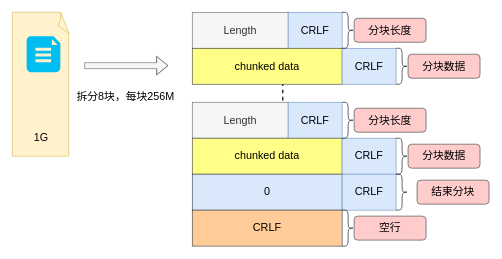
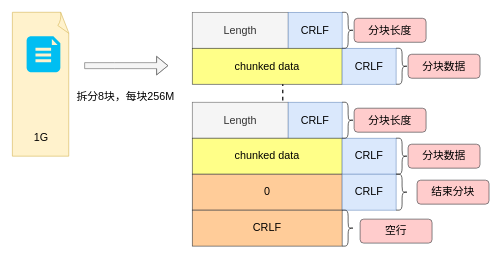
  <mxCell id="0" />
  <mxCell id="1" parent="0" />
  <mxCell id="2" value="" style="whiteSpace=wrap;html=1;shape=mxgraph.basic.document;fillColor=#fff2cc;strokeColor=#d6b656;" vertex="1" parent="1"><mxGeometry x="20" y="20" width="95" height="240" as="geometry" /></mxCell>
  <mxCell id="3" value="" style="verticalLabelPosition=bottom;html=1;verticalAlign=top;align=center;strokeColor=none;fillColor=#00BEF2;shape=mxgraph.azure.file_2;pointerEvents=1;" vertex="1" parent="1"><mxGeometry x="43.75" y="60" width="56.25" height="60" as="geometry" /></mxCell>
  <mxCell id="4" value="1G" style="text;html=1;strokeColor=none;fillColor=none;align=center;verticalAlign=middle;whiteSpace=wrap;rounded=0;fontSize=18;" vertex="1" parent="1"><mxGeometry x="47.5" y="220" width="40" height="20" as="geometry" /></mxCell>
  <mxCell id="5" value="" style="shape=flexArrow;endArrow=classic;html=1;fontSize=18;fillColor=#f5f5f5;strokeColor=#666666;" edge="1" parent="1"><mxGeometry width="50" height="50" relative="1" as="geometry"><mxPoint x="140" y="109" as="sourcePoint" /><mxPoint x="280" y="109" as="targetPoint" /><Array as="points"><mxPoint x="190" y="109" /></Array></mxGeometry></mxCell>
  <mxCell id="6" value="拆分8块，每块256M" style="text;html=1;strokeColor=none;fillColor=none;align=center;verticalAlign=middle;whiteSpace=wrap;rounded=0;fontSize=18;" vertex="1" parent="1"><mxGeometry x="123" y="150" width="172" height="20" as="geometry" /></mxCell>
  <mxCell id="7" value="&lt;font style=&quot;font-size: 18px&quot;&gt;Length&lt;/font&gt;" style="rounded=0;whiteSpace=wrap;html=1;fillColor=#f5f5f5;strokeColor=#666666;fontColor=#333333;" vertex="1" parent="1"><mxGeometry x="320" y="20" width="160" height="60" as="geometry" /></mxCell>
  <mxCell id="8" value="&lt;font style=&quot;font-size: 18px&quot;&gt;CRLF&lt;/font&gt;" style="rounded=0;whiteSpace=wrap;html=1;fillColor=#dae8fc;strokeColor=#6c8ebf;" vertex="1" parent="1"><mxGeometry x="480" y="20" width="90" height="60" as="geometry" /></mxCell>
  <mxCell id="9" value="&lt;span style=&quot;font-size: 18px&quot;&gt;chunked data&lt;/span&gt;" style="rounded=0;whiteSpace=wrap;html=1;fillColor=#ffff88;strokeColor=#36393d;" vertex="1" parent="1"><mxGeometry x="320" y="80" width="250" height="60" as="geometry" /></mxCell>
  <mxCell id="10" value="&lt;font style=&quot;font-size: 18px&quot;&gt;CRLF&lt;/font&gt;" style="rounded=0;whiteSpace=wrap;html=1;fillColor=#dae8fc;strokeColor=#6c8ebf;" vertex="1" parent="1"><mxGeometry x="570" y="80" width="90" height="60" as="geometry" /></mxCell>
  <mxCell id="11" value="&lt;font style=&quot;font-size: 18px&quot;&gt;Length&lt;/font&gt;" style="rounded=0;whiteSpace=wrap;html=1;fillColor=#f5f5f5;strokeColor=#666666;fontColor=#333333;" vertex="1" parent="1"><mxGeometry x="320" y="170" width="160" height="60" as="geometry" /></mxCell>
  <mxCell id="12" value="&lt;font style=&quot;font-size: 18px&quot;&gt;CRLF&lt;/font&gt;" style="rounded=0;whiteSpace=wrap;html=1;fillColor=#dae8fc;strokeColor=#6c8ebf;" vertex="1" parent="1"><mxGeometry x="480" y="170" width="90" height="60" as="geometry" /></mxCell>
  <mxCell id="13" value="&lt;span style=&quot;font-size: 18px&quot;&gt;chunked data&lt;/span&gt;" style="rounded=0;whiteSpace=wrap;html=1;fillColor=#ffff88;strokeColor=#36393d;" vertex="1" parent="1"><mxGeometry x="320" y="230" width="250" height="60" as="geometry" /></mxCell>
  <mxCell id="14" value="&lt;font style=&quot;font-size: 18px&quot;&gt;CRLF&lt;/font&gt;" style="rounded=0;whiteSpace=wrap;html=1;fillColor=#dae8fc;strokeColor=#6c8ebf;" vertex="1" parent="1"><mxGeometry x="570" y="230" width="90" height="60" as="geometry" /></mxCell>
  <mxCell id="15" value="" style="endArrow=none;html=1;entryX=0.604;entryY=1;entryDx=0;entryDy=0;entryPerimeter=0;dashed=1;strokeWidth=2;" edge="1" parent="1" target="9"><mxGeometry width="50" height="50" relative="1" as="geometry"><mxPoint x="471" y="167" as="sourcePoint" /><mxPoint x="500" y="140" as="targetPoint" /></mxGeometry></mxCell>
  <mxCell id="16" value="" style="shape=curlyBracket;whiteSpace=wrap;html=1;rounded=1;rotation=-180;" vertex="1" parent="1"><mxGeometry x="570" y="20" width="20" height="60" as="geometry" /></mxCell>
  <mxCell id="17" value="" style="shape=curlyBracket;whiteSpace=wrap;html=1;rounded=1;rotation=-180;" vertex="1" parent="1"><mxGeometry x="660" y="80" width="20" height="60" as="geometry" /></mxCell>
  <mxCell id="18" value="" style="shape=curlyBracket;whiteSpace=wrap;html=1;rounded=1;rotation=-180;" vertex="1" parent="1"><mxGeometry x="570" y="170" width="20" height="60" as="geometry" /></mxCell>
  <mxCell id="19" value="" style="shape=curlyBracket;whiteSpace=wrap;html=1;rounded=1;rotation=-180;" vertex="1" parent="1"><mxGeometry x="660" y="230" width="20" height="60" as="geometry" /></mxCell>
  <mxCell id="20" value="分块长度" style="rounded=1;whiteSpace=wrap;html=1;fillColor=#ffcccc;strokeColor=#36393d;fontSize=18;" vertex="1" parent="1"><mxGeometry x="590" y="30" width="120" height="40" as="geometry" /></mxCell>
  <mxCell id="21" value="分块数据" style="rounded=1;whiteSpace=wrap;html=1;fillColor=#ffcccc;strokeColor=#36393d;fontSize=18;" vertex="1" parent="1"><mxGeometry x="680" y="90" width="120" height="40" as="geometry" /></mxCell>
  <mxCell id="22" value="分块长度" style="rounded=1;whiteSpace=wrap;html=1;fillColor=#ffcccc;strokeColor=#36393d;fontSize=18;" vertex="1" parent="1"><mxGeometry x="590" y="180" width="120" height="40" as="geometry" /></mxCell>
  <mxCell id="23" value="分块数据" style="rounded=1;whiteSpace=wrap;html=1;fillColor=#ffcccc;strokeColor=#36393d;fontSize=18;" vertex="1" parent="1"><mxGeometry x="680" y="240" width="120" height="40" as="geometry" /></mxCell>
- <mxCell id="24" value="&lt;span style=&quot;font-size: 18px&quot;&gt;0&lt;/span&gt;" style="rounded=0;whiteSpace=wrap;html=1;fillColor=#dae8fc;strokeColor=#36393d;" vertex="1" parent="1"><mxGeometry x="320" y="290" width="250" height="60" as="geometry" /></mxCell>
+ <mxCell id="24" value="&lt;span style=&quot;font-size: 18px&quot;&gt;0&lt;/span&gt;" style="rounded=0;whiteSpace=wrap;html=1;fillColor=#ffcc99;strokeColor=#36393d;" vertex="1" parent="1"><mxGeometry x="320" y="290" width="250" height="60" as="geometry" /></mxCell>
  <mxCell id="25" value="&lt;font style=&quot;font-size: 18px&quot;&gt;CRLF&lt;/font&gt;" style="rounded=0;whiteSpace=wrap;html=1;fillColor=#dae8fc;strokeColor=#6c8ebf;" vertex="1" parent="1"><mxGeometry x="570" y="290" width="90" height="60" as="geometry" /></mxCell>
  <mxCell id="26" value="&lt;span style=&quot;font-size: 18px&quot;&gt;CRLF&lt;/span&gt;" style="rounded=0;whiteSpace=wrap;html=1;fillColor=#ffcc99;strokeColor=#36393d;" vertex="1" parent="1"><mxGeometry x="320" y="350" width="250" height="60" as="geometry" /></mxCell>
- <mxCell id="27" value="空行" style="rounded=1;whiteSpace=wrap;html=1;fillColor=#ffcccc;strokeColor=#36393d;fontSize=18;" vertex="1" parent="1"><mxGeometry x="590" y="360" width="120" height="40" as="geometry" /></mxCell>
+ <mxCell id="27" value="空行" style="rounded=1;whiteSpace=wrap;html=1;fillColor=#ffcccc;strokeColor=#36393d;fontSize=18;" vertex="1" parent="1"><mxGeometry x="600" y="365" width="120" height="40" as="geometry" /></mxCell>
  <mxCell id="28" value="" style="shape=curlyBracket;whiteSpace=wrap;html=1;rounded=1;rotation=-180;" vertex="1" parent="1"><mxGeometry x="570" y="350" width="20" height="60" as="geometry" /></mxCell>
  <mxCell id="29" value="结束分块" style="rounded=1;whiteSpace=wrap;html=1;fillColor=#ffcccc;strokeColor=#36393d;fontSize=18;" vertex="1" parent="1"><mxGeometry x="695" y="300" width="120" height="40" as="geometry" /></mxCell>
  <mxCell id="30" value="" style="shape=curlyBracket;whiteSpace=wrap;html=1;rounded=1;rotation=-180;" vertex="1" parent="1"><mxGeometry x="660" y="290" width="20" height="60" as="geometry" /></mxCell>
